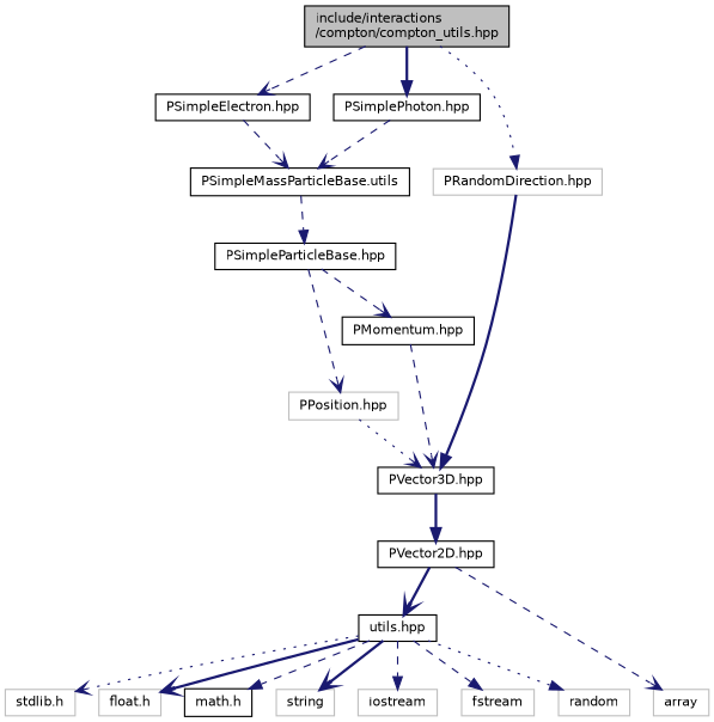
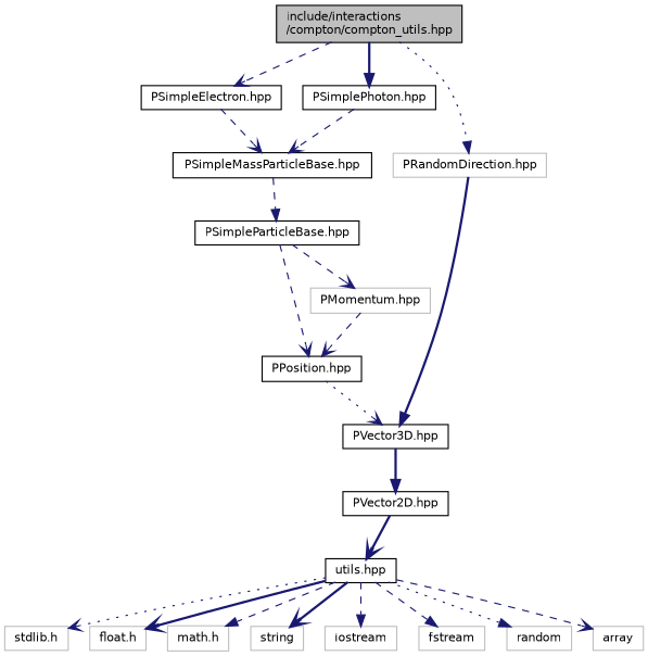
  digraph {
    node [color=black fillcolor=white fontname=Helvetica fontsize=10 shape=record style=filled]
    edge [arrowhead=vee color=midnightblue fontname=Helvetica fontsize=10 labelfontname=Helvetica labelfontsize=10 style=dashed]
    n1 [fillcolor=grey75 fontcolor=black height=0.2 label="include/interactions\l/compton/compton_utils.hpp" width=0.4]
    n2 [height=0.2 label="PSimpleElectron.hpp" width=0.4]
    n3 [height=0.2 label="PSimplePhoton.hpp" width=0.4]
    n4 [color=grey75 height=0.2 label="PRandomDirection.hpp" width=0.4]
-   n5 [height=0.2 label="PSimpleMassParticleBase.utils" width=0.4]
+   n5 [height=0.2 label="PSimpleMassParticleBase.hpp" width=0.4]
    n6 [height=0.2 label="PVector3D.hpp" width=0.4]
    n7 [height=0.2 label="PSimpleParticleBase.hpp" width=0.4]
-   n8 [color=grey75 height=0.2 label="PPosition.hpp" width=0.4]
-   n9 [height=0.2 label="PMomentum.hpp" width=0.4]
+   n8 [height=0.2 label="PPosition.hpp" width=0.4]
+   n9 [color=grey75 height=0.2 label="PMomentum.hpp" width=0.4]
    n10 [height=0.2 label="PVector2D.hpp" width=0.4]
    n11 [height=0.2 label="utils.hpp" width=0.4]
    n12 [color=grey75 height=0.2 label="stdlib.h" width=0.4]
    n13 [color=grey75 height=0.2 label="float.h" width=0.4]
-   n14 [height=0.2 label="math.h" width=0.4]
+   n14 [color=grey75 height=0.2 label="math.h" width=0.4]
    n15 [color=grey75 height=0.2 label=string width=0.4]
    n16 [color=grey75 height=0.2 label=iostream width=0.4]
    n17 [color=grey75 height=0.2 label=fstream width=0.4]
    n18 [color=grey75 height=0.2 label=array width=0.4]
    n19 [color=grey75 height=0.2 label=random width=0.4]
    n1 -> n2
    n1 -> n3 [arrowhead=normal style=bold]
    n1 -> n4 [arrowhead=normal style=dotted]
    n2 -> n5
    n3 -> n5
    n4 -> n6 [arrowhead=normal style=bold]
    n5 -> n7 [arrowhead=normal]
    n6 -> n10 [arrowhead=normal style=bold]
    n7 -> n8
    n7 -> n9
    n8 -> n6 [style=dotted]
-   n9 -> n6
+   n9 -> n8
    n10 -> n11 [style=bold]
    n11 -> n12 [style=dotted]
    n11 -> n13 [style=bold]
    n11 -> n14 [arrowhead=normal]
    n11 -> n15 [style=bold]
    n11 -> n16 [arrowhead=normal]
    n11 -> n17 [arrowhead=normal]
-   n10 -> n18
+   n11 -> n18
    n11 -> n19 [arrowhead=normal style=dotted]
  }
